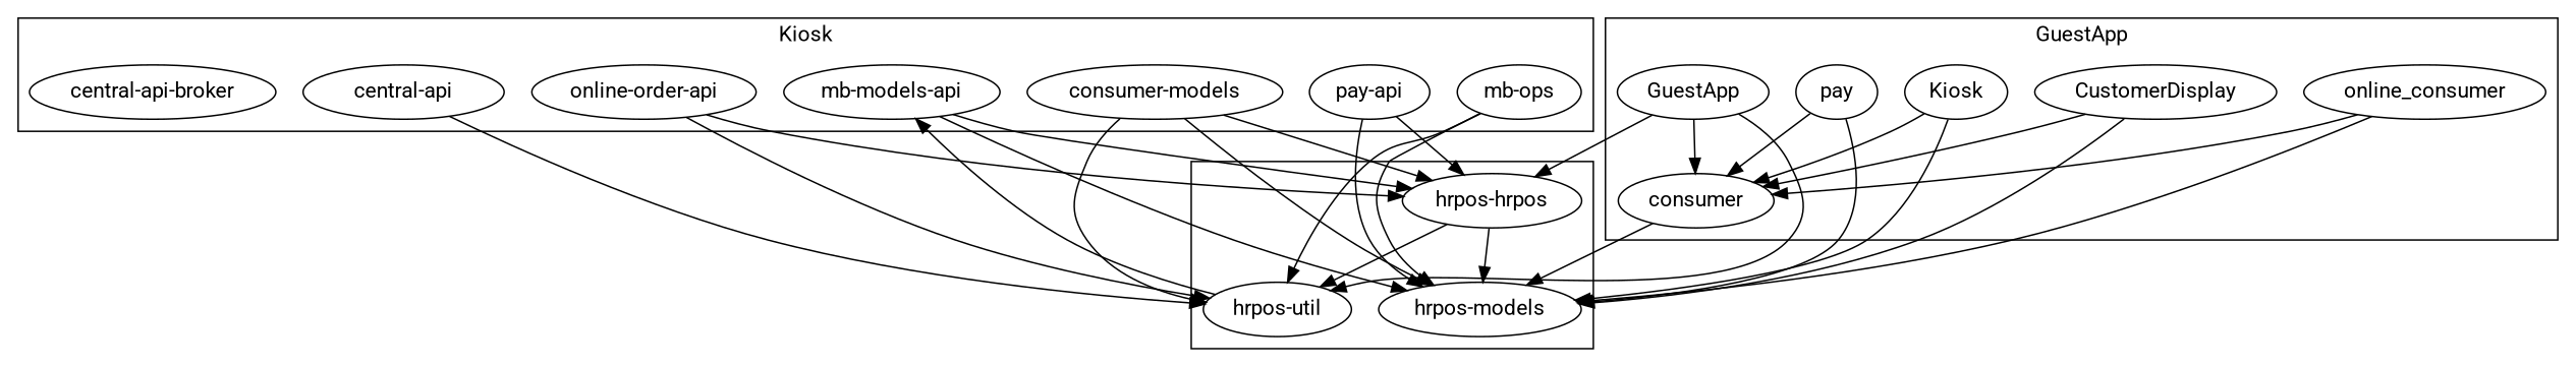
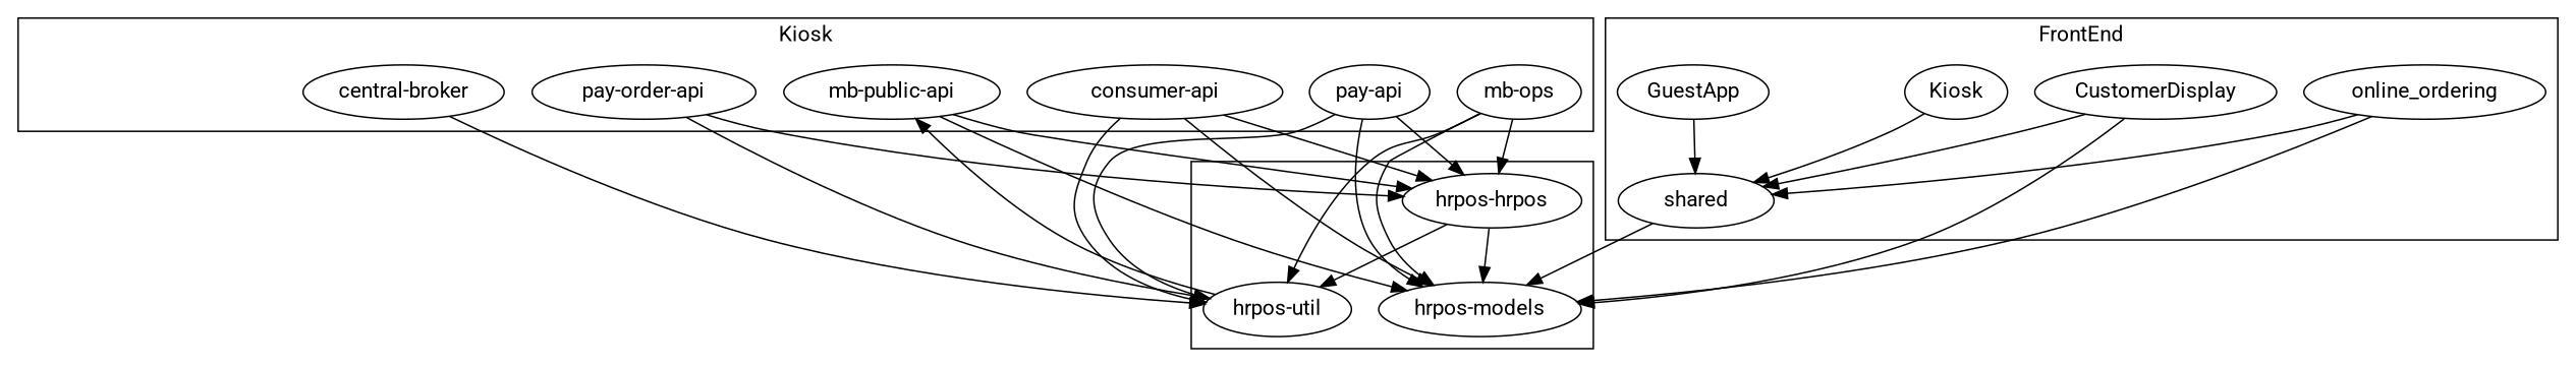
  digraph {
    fontname=Roboto
    rankdir=TD
    node [fontname=Roboto]
    edge [fontname=Roboto]
-   "consumer-api" [label="consumer-models"]
-   "online-order-api"
+   "consumer-api"
+   "online-order-api" [label="pay-order-api"]
    "pay-api"
    "mb-ops"
-   "mb-public-api" [label="mb-models-api"]
-   "central-api"
-   "central-api-broker"
+   "mb-public-api"
+   "central-api" [label="central-broker"]
    GuestApp
-   shared [label=consumer]
+   shared
    Kiosk
    CustomerDisplay
-   online_ordering [label=online_consumer]
-   pay
+   online_ordering
    n14 [label="hrpos-hrpos"]
    "hrpos-models"
    "hrpos-util"
    subgraph cluster_1 {
      label=Kiosk
      rank=same
      "consumer-api"
      "online-order-api"
      "pay-api"
      "mb-ops"
      "mb-public-api"
      "central-api"
-     "central-api-broker"
    }
    subgraph cluster_2 {
-     label=GuestApp
+     label=FrontEnd
      rank=same
      GuestApp
      shared
      Kiosk
      CustomerDisplay
      online_ordering
-     pay
    }
    subgraph cluster_3 {
      rank=same
      n14
      "hrpos-models"
      "hrpos-util"
    }
    "consumer-api" -> n14
    "consumer-api" -> "hrpos-models"
    "consumer-api" -> "hrpos-util"
    "online-order-api" -> n14
    "online-order-api" -> "hrpos-util"
    "pay-api" -> n14
    "pay-api" -> "hrpos-models"
-   GuestApp -> "hrpos-util"
-   GuestApp -> n14
+   "pay-api" -> "hrpos-util"
+   "mb-ops" -> n14
    "mb-ops" -> "hrpos-models"
    "mb-ops" -> "hrpos-util"
    "mb-public-api" -> n14
    "mb-public-api" -> "hrpos-models"
    "central-api" -> "hrpos-util"
    GuestApp -> shared
    shared -> "hrpos-models"
    Kiosk -> shared
-   Kiosk -> "hrpos-models"
    CustomerDisplay -> shared
    CustomerDisplay -> "hrpos-models"
    online_ordering -> shared
    online_ordering -> "hrpos-models"
-   pay -> shared
-   pay -> "hrpos-models"
    n14 -> "hrpos-models"
    n14 -> "hrpos-util"
    "hrpos-util" -> "mb-public-api"
  }
